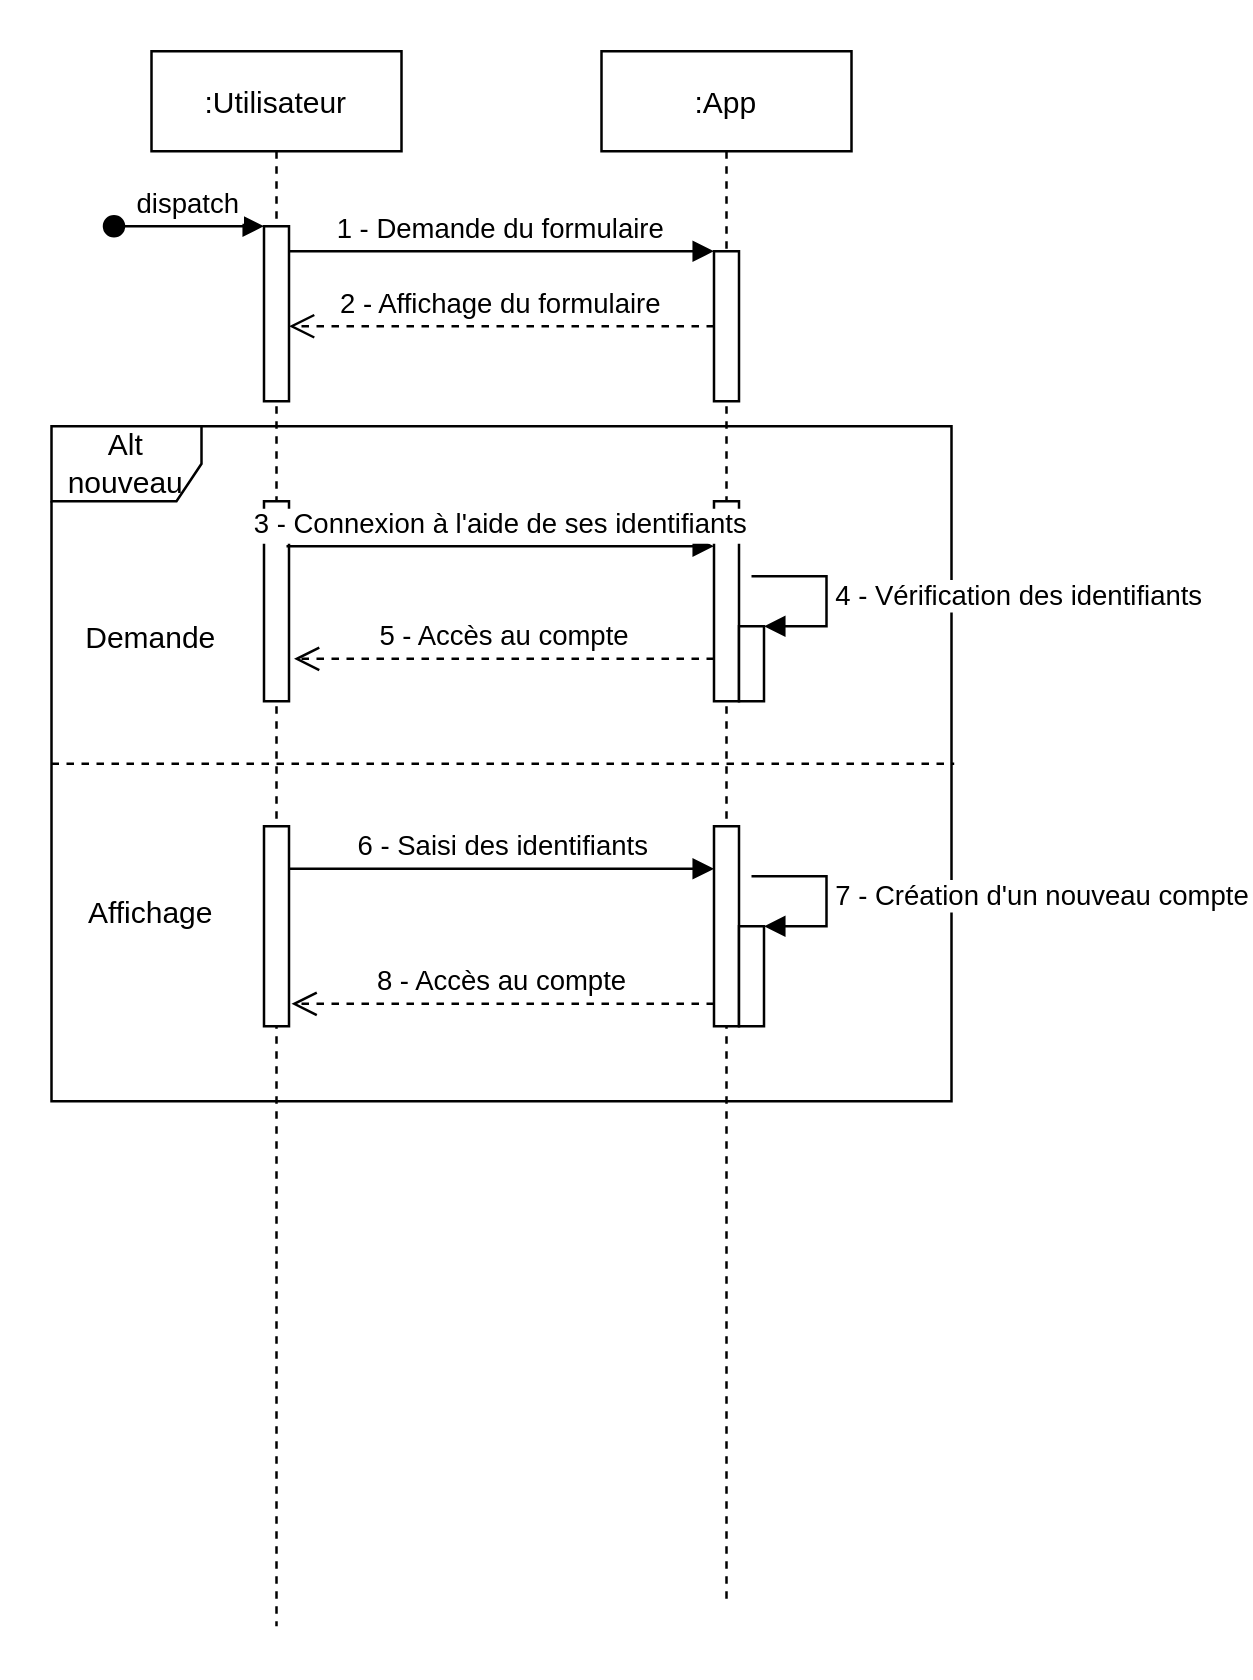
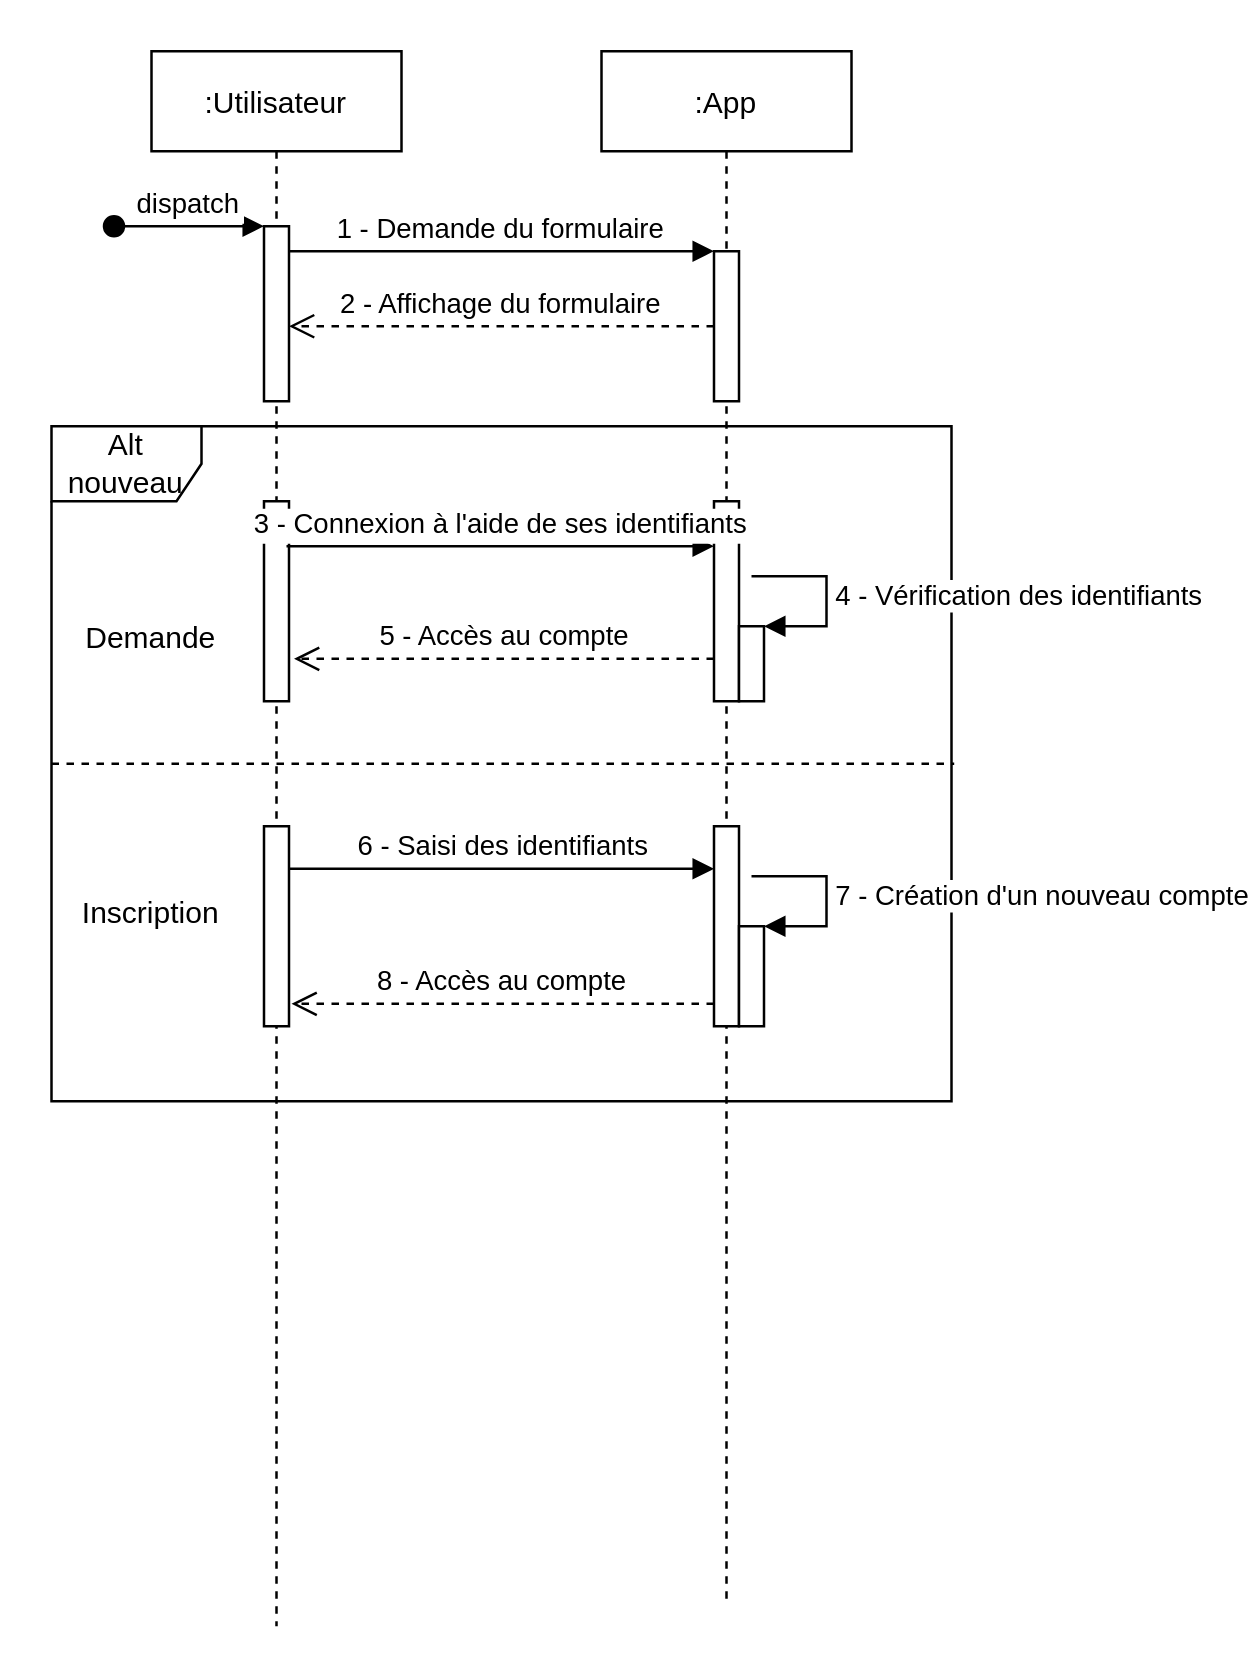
  <mxCell id="0" />
  <mxCell id="1" parent="0" />
  <mxCell id="2" value="Alt nouveau" style="shape=umlFrame;whiteSpace=wrap;html=1;" vertex="1" parent="1"><mxGeometry x="20" y="170" width="360" height="270" as="geometry" /></mxCell>
  <mxCell id="3" value=":Utilisateur" style="shape=umlLifeline;perimeter=lifelinePerimeter;container=1;collapsible=0;recursiveResize=0;rounded=0;shadow=0;strokeWidth=1;" parent="1" vertex="1"><mxGeometry x="60" y="20" width="100" height="630" as="geometry" /></mxCell>
  <mxCell id="4" value="" style="points=[];perimeter=orthogonalPerimeter;rounded=0;shadow=0;strokeWidth=1;" parent="3" vertex="1"><mxGeometry x="45" y="70" width="10" height="70" as="geometry" /></mxCell>
  <mxCell id="5" value="dispatch" style="verticalAlign=bottom;startArrow=oval;endArrow=block;startSize=8;shadow=0;strokeWidth=1;" parent="3" target="4" edge="1"><mxGeometry relative="1" as="geometry"><mxPoint x="-15" y="70" as="sourcePoint" /></mxGeometry></mxCell>
  <mxCell id="6" value="" style="html=1;points=[];perimeter=orthogonalPerimeter;" vertex="1" parent="3"><mxGeometry x="45" y="180" width="10" height="80" as="geometry" /></mxCell>
  <mxCell id="7" value="" style="html=1;points=[];perimeter=orthogonalPerimeter;" vertex="1" parent="3"><mxGeometry x="45" y="310" width="10" height="80" as="geometry" /></mxCell>
  <mxCell id="8" value=":App" style="shape=umlLifeline;perimeter=lifelinePerimeter;container=1;collapsible=0;recursiveResize=0;rounded=0;shadow=0;strokeWidth=1;" parent="1" vertex="1"><mxGeometry x="240" y="20" width="100" height="620" as="geometry" /></mxCell>
  <mxCell id="9" value="" style="points=[];perimeter=orthogonalPerimeter;rounded=0;shadow=0;strokeWidth=1;" parent="8" vertex="1"><mxGeometry x="45" y="80" width="10" height="60" as="geometry" /></mxCell>
  <mxCell id="10" value="" style="html=1;points=[];perimeter=orthogonalPerimeter;" vertex="1" parent="8"><mxGeometry x="45" y="180" width="10" height="80" as="geometry" /></mxCell>
  <mxCell id="11" value="" style="html=1;points=[];perimeter=orthogonalPerimeter;" vertex="1" parent="8"><mxGeometry x="55" y="230" width="10" height="30" as="geometry" /></mxCell>
  <mxCell id="12" value="4 - Vérification des identifiants" style="edgeStyle=orthogonalEdgeStyle;html=1;align=left;spacingLeft=2;endArrow=block;rounded=0;entryX=1;entryY=0;" edge="1" target="11" parent="8"><mxGeometry x="0.013" relative="1" as="geometry"><mxPoint x="60" y="210" as="sourcePoint" /><Array as="points"><mxPoint x="90" y="210" /></Array><mxPoint as="offset" /></mxGeometry></mxCell>
  <mxCell id="13" value="" style="html=1;points=[];perimeter=orthogonalPerimeter;" vertex="1" parent="8"><mxGeometry x="45" y="310" width="10" height="80" as="geometry" /></mxCell>
  <mxCell id="14" value="" style="html=1;points=[];perimeter=orthogonalPerimeter;" vertex="1" parent="8"><mxGeometry x="55" y="350" width="10" height="40" as="geometry" /></mxCell>
  <mxCell id="15" value="7 - Création d'un nouveau compte" style="edgeStyle=orthogonalEdgeStyle;html=1;align=left;spacingLeft=2;endArrow=block;rounded=0;entryX=1;entryY=0;" edge="1" target="14" parent="8"><mxGeometry relative="1" as="geometry"><mxPoint x="60" y="330" as="sourcePoint" /><Array as="points"><mxPoint x="90" y="330" /></Array></mxGeometry></mxCell>
  <mxCell id="16" value="2 - Affichage du formulaire" style="verticalAlign=bottom;endArrow=open;dashed=1;endSize=8;shadow=0;strokeWidth=1;" parent="1" source="9" target="4" edge="1"><mxGeometry relative="1" as="geometry"><mxPoint x="215" y="176" as="targetPoint" /><Array as="points"><mxPoint x="200" y="130" /></Array></mxGeometry></mxCell>
  <mxCell id="17" value="1 - Demande du formulaire" style="verticalAlign=bottom;endArrow=block;entryX=0;entryY=0;shadow=0;strokeWidth=1;" parent="1" source="4" target="9" edge="1"><mxGeometry relative="1" as="geometry"><mxPoint x="215" y="100" as="sourcePoint" /></mxGeometry></mxCell>
  <mxCell id="18" value="" style="endArrow=none;dashed=1;html=1;rounded=0;exitX=0;exitY=0.5;exitDx=0;exitDy=0;exitPerimeter=0;entryX=1.003;entryY=0.5;entryDx=0;entryDy=0;entryPerimeter=0;" edge="1" parent="1" source="2" target="2"><mxGeometry width="50" height="50" relative="1" as="geometry"><mxPoint x="50" y="310" as="sourcePoint" /><mxPoint x="100" y="260" as="targetPoint" /></mxGeometry></mxCell>
  <mxCell id="19" value="3 - Connexion à l'aide de ses identifiants" style="verticalAlign=bottom;endArrow=block;shadow=0;strokeWidth=1;exitX=0.9;exitY=0.225;exitDx=0;exitDy=0;exitPerimeter=0;" edge="1" parent="1" source="6" target="10"><mxGeometry x="0.006" relative="1" as="geometry"><mxPoint x="130" y="220" as="sourcePoint" /><mxPoint x="300" y="220" as="targetPoint" /><mxPoint as="offset" /></mxGeometry></mxCell>
  <mxCell id="20" value="5 - Accès au compte" style="html=1;verticalAlign=bottom;endArrow=open;dashed=1;endSize=8;rounded=0;entryX=1.2;entryY=0.788;entryDx=0;entryDy=0;entryPerimeter=0;" edge="1" parent="1" source="10" target="6"><mxGeometry relative="1" as="geometry"><mxPoint x="250" y="260" as="sourcePoint" /><mxPoint x="170" y="260" as="targetPoint" /></mxGeometry></mxCell>
  <mxCell id="21" value="6 - Saisi des identifiants" style="verticalAlign=bottom;endArrow=block;shadow=0;strokeWidth=1;exitX=1;exitY=0.213;exitDx=0;exitDy=0;exitPerimeter=0;" edge="1" parent="1" source="7" target="13"><mxGeometry x="0.006" relative="1" as="geometry"><mxPoint x="124" y="228" as="sourcePoint" /><mxPoint x="295" y="228" as="targetPoint" /><mxPoint as="offset" /></mxGeometry></mxCell>
  <mxCell id="22" value="8 - Accès au compte" style="html=1;verticalAlign=bottom;endArrow=open;dashed=1;endSize=8;rounded=0;entryX=1.1;entryY=0.888;entryDx=0;entryDy=0;entryPerimeter=0;" edge="1" parent="1" source="13" target="7"><mxGeometry relative="1" as="geometry"><mxPoint x="250" y="400" as="sourcePoint" /><mxPoint x="170" y="400" as="targetPoint" /></mxGeometry></mxCell>
  <mxCell id="23" value="Demande" style="text;html=1;strokeColor=none;fillColor=none;align=center;verticalAlign=middle;whiteSpace=wrap;rounded=0;" vertex="1" parent="1"><mxGeometry x="30" y="240" width="60" height="30" as="geometry" /></mxCell>
- <mxCell id="24" value="Affichage" style="text;html=1;strokeColor=none;fillColor=none;align=center;verticalAlign=middle;whiteSpace=wrap;rounded=0;" vertex="1" parent="1"><mxGeometry x="30" y="350" width="60" height="30" as="geometry" /></mxCell>
+ <mxCell id="24" value="Inscription" style="text;html=1;strokeColor=none;fillColor=none;align=center;verticalAlign=middle;whiteSpace=wrap;rounded=0;" vertex="1" parent="1"><mxGeometry x="30" y="350" width="60" height="30" as="geometry" /></mxCell>
